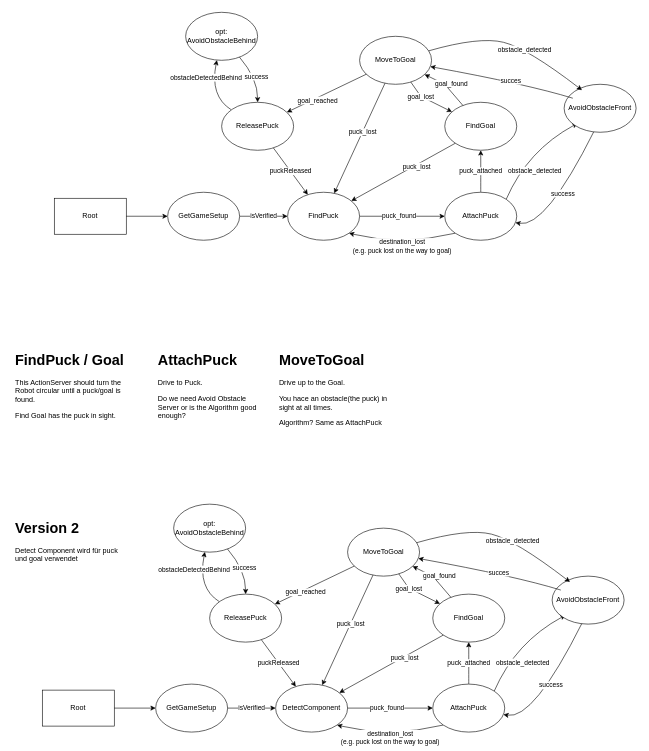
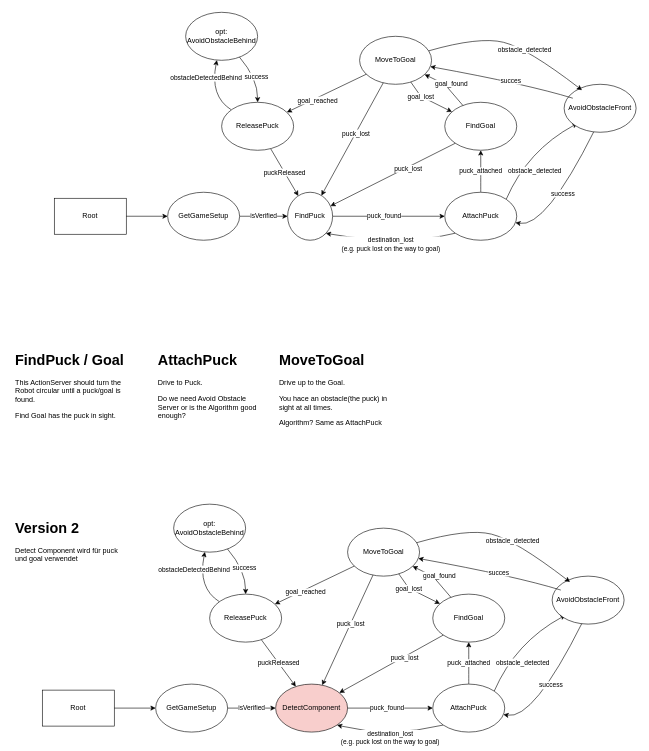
  <mxCell id="0" />
  <mxCell id="1" parent="0" />
  <mxCell id="2" value="Root" style="rounded=0;whiteSpace=wrap;html=1;" parent="1" vertex="1"><mxGeometry x="90" y="330" width="120" height="60" as="geometry" /></mxCell>
  <mxCell id="3" value="isVerified" style="rounded=0;orthogonalLoop=1;jettySize=auto;html=1;verticalAlign=middle;labelPosition=center;verticalLabelPosition=middle;align=center;" parent="1" source="4" target="6" edge="1"><mxGeometry relative="1" as="geometry" /></mxCell>
  <mxCell id="4" value="GetGameSetup" style="ellipse;whiteSpace=wrap;html=1;" parent="1" vertex="1"><mxGeometry x="279" y="320" width="120" height="80" as="geometry" /></mxCell>
  <mxCell id="5" value="&lt;div&gt;puck_found&lt;/div&gt;" style="orthogonalLoop=1;jettySize=auto;html=1;verticalAlign=middle;horizontal=1;labelPosition=center;verticalLabelPosition=middle;align=center;rounded=0;" parent="1" source="6" target="15" edge="1"><mxGeometry x="-0.077" relative="1" as="geometry"><mxPoint as="offset" /></mxGeometry></mxCell>
- <mxCell id="6" value="FindPuck" style="ellipse;whiteSpace=wrap;html=1;" parent="1" vertex="1"><mxGeometry x="479" y="320" width="120" height="80" as="geometry" /></mxCell>
+ <mxCell id="6" value="FindPuck" style="ellipse;whiteSpace=wrap;html=1;" parent="1" vertex="1"><mxGeometry x="479" y="320" width="75" height="80" as="geometry" /></mxCell>
  <mxCell id="7" value="puckReleased" style="rounded=0;orthogonalLoop=1;jettySize=auto;html=1;" parent="1" source="9" target="6" edge="1"><mxGeometry relative="1" as="geometry"><mxPoint x="497" y="332" as="targetPoint" /></mxGeometry></mxCell>
  <mxCell id="8" value="obstacleDetectedBehind" style="edgeStyle=none;curved=1;orthogonalLoop=1;jettySize=auto;html=1;" parent="1" source="9" target="11" edge="1"><mxGeometry x="0.383" y="12" relative="1" as="geometry"><Array as="points"><mxPoint x="349" y="160" /></Array><mxPoint as="offset" /></mxGeometry></mxCell>
  <mxCell id="9" value="ReleasePuck" style="ellipse;whiteSpace=wrap;html=1;" parent="1" vertex="1"><mxGeometry x="369" y="170" width="120" height="80" as="geometry" /></mxCell>
  <mxCell id="10" value="success" style="edgeStyle=none;curved=1;orthogonalLoop=1;jettySize=auto;html=1;" parent="1" source="11" target="9" edge="1"><mxGeometry relative="1" as="geometry"><mxPoint x="484" y="190" as="targetPoint" /><Array as="points"><mxPoint x="429" y="130" /></Array></mxGeometry></mxCell>
  <mxCell id="11" value="opt: AvoidObstacleBehind" style="ellipse;whiteSpace=wrap;html=1;" parent="1" vertex="1"><mxGeometry x="309" y="20" width="120" height="80" as="geometry" /></mxCell>
  <mxCell id="12" value="obstacle_detected" style="edgeStyle=none;orthogonalLoop=1;jettySize=auto;html=1;curved=1;exitX=1;exitY=0;exitDx=0;exitDy=0;" parent="1" source="15" edge="1"><mxGeometry x="-0.313" y="-24" relative="1" as="geometry"><mxPoint x="962.324" y="205.133" as="targetPoint" /><Array as="points"><mxPoint x="879" y="250" /></Array><mxPoint as="offset" /></mxGeometry></mxCell>
  <mxCell id="13" value="puck_attached" style="edgeStyle=none;curved=1;orthogonalLoop=1;jettySize=auto;html=1;entryX=0.5;entryY=1;entryDx=0;entryDy=0;" parent="1" source="15" target="18" edge="1"><mxGeometry relative="1" as="geometry"><mxPoint x="809" y="260" as="targetPoint" /></mxGeometry></mxCell>
  <mxCell id="14" value="&lt;div&gt;destination_lost&lt;/div&gt;(e.g. puck lost on the way to goal)" style="edgeStyle=none;curved=1;orthogonalLoop=1;jettySize=auto;html=1;exitX=0;exitY=1;exitDx=0;exitDy=0;entryX=1;entryY=1;entryDx=0;entryDy=0;" parent="1" source="15" target="6" edge="1"><mxGeometry relative="1" as="geometry"><Array as="points"><mxPoint x="669" y="410" /></Array></mxGeometry></mxCell>
  <mxCell id="15" value="AttachPuck" style="ellipse;whiteSpace=wrap;html=1;" parent="1" vertex="1"><mxGeometry x="741" y="320" width="120" height="80" as="geometry" /></mxCell>
  <mxCell id="16" value="&lt;div&gt;success&lt;/div&gt;" style="edgeStyle=none;curved=1;orthogonalLoop=1;jettySize=auto;html=1;" parent="1" target="15" edge="1"><mxGeometry relative="1" as="geometry"><mxPoint x="990.026" y="217.947" as="sourcePoint" /><Array as="points"><mxPoint x="909" y="380" /></Array></mxGeometry></mxCell>
  <mxCell id="17" value="AvoidObstacleFront" style="ellipse;whiteSpace=wrap;html=1;" parent="1" vertex="1"><mxGeometry x="940" y="140" width="120" height="80" as="geometry" /></mxCell>
  <mxCell id="18" value="FindGoal" style="ellipse;whiteSpace=wrap;html=1;" parent="1" vertex="1"><mxGeometry x="741" y="170" width="120" height="80" as="geometry" /></mxCell>
  <mxCell id="19" value="" style="endArrow=classic;html=1;rounded=0;exitX=0;exitY=1;exitDx=0;exitDy=0;" parent="1" source="18" target="6" edge="1"><mxGeometry width="50" height="50" relative="1" as="geometry"><mxPoint x="559" y="380" as="sourcePoint" /><mxPoint x="609" y="330" as="targetPoint" /></mxGeometry></mxCell>
  <mxCell id="20" value="puck_lost" style="edgeLabel;html=1;align=center;verticalAlign=middle;resizable=0;points=[];" parent="19" vertex="1" connectable="0"><mxGeometry x="-0.23" y="2" relative="1" as="geometry"><mxPoint as="offset" /></mxGeometry></mxCell>
  <mxCell id="21" value="MoveToGoal" style="ellipse;whiteSpace=wrap;html=1;" parent="1" vertex="1"><mxGeometry x="599" y="60" width="120" height="80" as="geometry" /></mxCell>
  <mxCell id="22" value="" style="endArrow=classic;html=1;rounded=0;" parent="1" source="18" target="21" edge="1"><mxGeometry width="50" height="50" relative="1" as="geometry"><mxPoint x="559" y="380" as="sourcePoint" /><mxPoint x="609" y="330" as="targetPoint" /><Array as="points"><mxPoint x="741" y="140" /></Array></mxGeometry></mxCell>
  <mxCell id="23" value="&lt;div&gt;goal_found&lt;/div&gt;" style="edgeLabel;html=1;align=center;verticalAlign=middle;resizable=0;points=[];" parent="22" vertex="1" connectable="0"><mxGeometry x="-0.221" y="-2" relative="1" as="geometry"><mxPoint y="-10" as="offset" /></mxGeometry></mxCell>
  <mxCell id="24" value="" style="endArrow=classic;html=1;rounded=0;" parent="1" source="21" target="6" edge="1"><mxGeometry width="50" height="50" relative="1" as="geometry"><mxPoint x="559" y="380" as="sourcePoint" /><mxPoint x="609" y="330" as="targetPoint" /></mxGeometry></mxCell>
  <mxCell id="25" value="&lt;div&gt;puck_lost&lt;/div&gt;" style="edgeLabel;html=1;align=center;verticalAlign=middle;resizable=0;points=[];" parent="24" vertex="1" connectable="0"><mxGeometry x="-0.106" relative="1" as="geometry"><mxPoint as="offset" /></mxGeometry></mxCell>
  <mxCell id="26" value="" style="endArrow=classic;html=1;rounded=0;" parent="1" source="21" target="9" edge="1"><mxGeometry width="50" height="50" relative="1" as="geometry"><mxPoint x="559" y="330" as="sourcePoint" /><mxPoint x="552.869" y="105.246" as="targetPoint" /></mxGeometry></mxCell>
  <mxCell id="27" value="&lt;div&gt;goal_reached&lt;/div&gt;" style="edgeLabel;html=1;align=center;verticalAlign=middle;resizable=0;points=[];" parent="26" vertex="1" connectable="0"><mxGeometry x="-0.406" y="3" relative="1" as="geometry"><mxPoint x="-43" y="22" as="offset" /></mxGeometry></mxCell>
  <mxCell id="28" value="" style="endArrow=classic;html=1;rounded=0;" parent="1" source="21" target="18" edge="1"><mxGeometry width="50" height="50" relative="1" as="geometry"><mxPoint x="559" y="330" as="sourcePoint" /><mxPoint x="609" y="280" as="targetPoint" /><Array as="points"><mxPoint x="701" y="160" /></Array></mxGeometry></mxCell>
  <mxCell id="29" value="&lt;div&gt;goal_lost&lt;/div&gt;" style="edgeLabel;html=1;align=center;verticalAlign=middle;resizable=0;points=[];" parent="28" vertex="1" connectable="0"><mxGeometry x="0.094" y="-3" relative="1" as="geometry"><mxPoint x="-16" y="-11" as="offset" /></mxGeometry></mxCell>
  <mxCell id="30" value="" style="curved=1;endArrow=classic;html=1;rounded=0;" parent="1" source="21" edge="1"><mxGeometry width="50" height="50" relative="1" as="geometry"><mxPoint x="849" y="100" as="sourcePoint" /><mxPoint x="969.704" y="149.772" as="targetPoint" /><Array as="points"><mxPoint x="799" y="60" /><mxPoint x="879" y="80" /></Array></mxGeometry></mxCell>
  <mxCell id="31" value="obstacle_detected" style="edgeLabel;html=1;align=center;verticalAlign=middle;resizable=0;points=[];" parent="30" vertex="1" connectable="0"><mxGeometry x="0.164" y="-3" relative="1" as="geometry"><mxPoint as="offset" /></mxGeometry></mxCell>
  <mxCell id="32" value="" style="curved=1;endArrow=classic;html=1;rounded=0;" parent="1" target="21" edge="1"><mxGeometry width="50" height="50" relative="1" as="geometry"><mxPoint x="954.522" y="163.238" as="sourcePoint" /><mxPoint x="869" y="100" as="targetPoint" /><Array as="points"><mxPoint x="879" y="140" /></Array></mxGeometry></mxCell>
  <mxCell id="33" value="&lt;div&gt;succes&lt;/div&gt;" style="edgeLabel;html=1;align=center;verticalAlign=middle;resizable=0;points=[];" parent="32" vertex="1" connectable="0"><mxGeometry x="-0.105" y="-1" relative="1" as="geometry"><mxPoint x="1" as="offset" /></mxGeometry></mxCell>
  <mxCell id="34" value="&lt;h1&gt;FindPuck / Goal&lt;br&gt;&lt;/h1&gt;&lt;p&gt;This ActionServer should turn the Robot circular until a puck/goal is found.&lt;/p&gt;&lt;p&gt;Find Goal has the puck in sight.&lt;br&gt;&lt;/p&gt;" style="text;html=1;strokeColor=none;fillColor=none;spacing=5;spacingTop=-20;whiteSpace=wrap;overflow=hidden;rounded=0;" parent="1" vertex="1"><mxGeometry x="20" y="580" width="190" height="120" as="geometry" /></mxCell>
  <mxCell id="35" value="&lt;h1&gt;AttachPuck&lt;/h1&gt;&lt;p&gt;Drive to Puck.&lt;/p&gt;&lt;p&gt;Do we need Avoid Obstacle Server or is the Algorithm good enough?&lt;br&gt;&lt;/p&gt;" style="text;html=1;strokeColor=none;fillColor=none;spacing=5;spacingTop=-20;whiteSpace=wrap;overflow=hidden;rounded=0;" parent="1" vertex="1"><mxGeometry x="258" y="580" width="190" height="120" as="geometry" /></mxCell>
  <mxCell id="36" value="&lt;h1&gt;MoveToGoal&lt;/h1&gt;&lt;p&gt;Drive up to the Goal.&lt;/p&gt;&lt;p&gt;You hace an obstacle(the puck) in sight at all times.&lt;/p&gt;&lt;p&gt;Algorithm? Same as AttachPuck&lt;br&gt;&lt;/p&gt;" style="text;html=1;strokeColor=none;fillColor=none;spacing=5;spacingTop=-20;whiteSpace=wrap;overflow=hidden;rounded=0;" parent="1" vertex="1"><mxGeometry x="460" y="580" width="190" height="140" as="geometry" /></mxCell>
  <mxCell id="37" value="" style="endArrow=classic;html=1;rounded=0;" parent="1" source="2" target="4" edge="1"><mxGeometry width="50" height="50" relative="1" as="geometry"><mxPoint x="460" y="320" as="sourcePoint" /><mxPoint x="510" y="270" as="targetPoint" /></mxGeometry></mxCell>
  <mxCell id="38" value="Root" style="rounded=0;whiteSpace=wrap;html=1;" vertex="1" parent="1"><mxGeometry x="70" y="1150" width="120" height="60" as="geometry" /></mxCell>
  <mxCell id="39" value="isVerified" style="rounded=0;orthogonalLoop=1;jettySize=auto;html=1;verticalAlign=middle;labelPosition=center;verticalLabelPosition=middle;align=center;" edge="1" source="40" target="42" parent="1"><mxGeometry relative="1" as="geometry" /></mxCell>
  <mxCell id="40" value="GetGameSetup" style="ellipse;whiteSpace=wrap;html=1;" vertex="1" parent="1"><mxGeometry x="259" y="1140" width="120" height="80" as="geometry" /></mxCell>
  <mxCell id="41" value="&lt;div&gt;puck_found&lt;/div&gt;" style="orthogonalLoop=1;jettySize=auto;html=1;verticalAlign=middle;horizontal=1;labelPosition=center;verticalLabelPosition=middle;align=center;rounded=0;" edge="1" source="42" target="51" parent="1"><mxGeometry x="-0.077" relative="1" as="geometry"><mxPoint as="offset" /></mxGeometry></mxCell>
- <mxCell id="42" value="DetectComponent" style="ellipse;whiteSpace=wrap;html=1;" vertex="1" parent="1"><mxGeometry x="459" y="1140" width="120" height="80" as="geometry" /></mxCell>
+ <mxCell id="42" value="DetectComponent" style="ellipse;whiteSpace=wrap;html=1;fillColor=#f8cecc;" vertex="1" parent="1"><mxGeometry x="459" y="1140" width="120" height="80" as="geometry" /></mxCell>
  <mxCell id="43" value="puckReleased" style="rounded=0;orthogonalLoop=1;jettySize=auto;html=1;" edge="1" source="45" target="42" parent="1"><mxGeometry relative="1" as="geometry"><mxPoint x="477" y="1152" as="targetPoint" /></mxGeometry></mxCell>
  <mxCell id="44" value="obstacleDetectedBehind" style="edgeStyle=none;curved=1;orthogonalLoop=1;jettySize=auto;html=1;" edge="1" source="45" target="47" parent="1"><mxGeometry x="0.383" y="12" relative="1" as="geometry"><Array as="points"><mxPoint x="329" y="980" /></Array><mxPoint as="offset" /></mxGeometry></mxCell>
  <mxCell id="45" value="ReleasePuck" style="ellipse;whiteSpace=wrap;html=1;" vertex="1" parent="1"><mxGeometry x="349" y="990" width="120" height="80" as="geometry" /></mxCell>
  <mxCell id="46" value="success" style="edgeStyle=none;curved=1;orthogonalLoop=1;jettySize=auto;html=1;" edge="1" source="47" target="45" parent="1"><mxGeometry relative="1" as="geometry"><mxPoint x="464" y="1010" as="targetPoint" /><Array as="points"><mxPoint x="409" y="950" /></Array></mxGeometry></mxCell>
  <mxCell id="47" value="opt: AvoidObstacleBehind" style="ellipse;whiteSpace=wrap;html=1;" vertex="1" parent="1"><mxGeometry x="289" y="840" width="120" height="80" as="geometry" /></mxCell>
  <mxCell id="48" value="obstacle_detected" style="edgeStyle=none;orthogonalLoop=1;jettySize=auto;html=1;curved=1;exitX=1;exitY=0;exitDx=0;exitDy=0;" edge="1" source="51" parent="1"><mxGeometry x="-0.313" y="-24" relative="1" as="geometry"><mxPoint x="942.324" y="1025.133" as="targetPoint" /><Array as="points"><mxPoint x="859" y="1070" /></Array><mxPoint as="offset" /></mxGeometry></mxCell>
  <mxCell id="49" value="puck_attached" style="edgeStyle=none;curved=1;orthogonalLoop=1;jettySize=auto;html=1;entryX=0.5;entryY=1;entryDx=0;entryDy=0;" edge="1" source="51" target="54" parent="1"><mxGeometry relative="1" as="geometry"><mxPoint x="789" y="1080" as="targetPoint" /></mxGeometry></mxCell>
  <mxCell id="50" value="&lt;div&gt;destination_lost&lt;/div&gt;(e.g. puck lost on the way to goal)" style="edgeStyle=none;curved=1;orthogonalLoop=1;jettySize=auto;html=1;exitX=0;exitY=1;exitDx=0;exitDy=0;entryX=1;entryY=1;entryDx=0;entryDy=0;" edge="1" source="51" target="42" parent="1"><mxGeometry relative="1" as="geometry"><Array as="points"><mxPoint x="649" y="1230" /></Array></mxGeometry></mxCell>
  <mxCell id="51" value="AttachPuck" style="ellipse;whiteSpace=wrap;html=1;" vertex="1" parent="1"><mxGeometry x="721" y="1140" width="120" height="80" as="geometry" /></mxCell>
  <mxCell id="52" value="&lt;div&gt;success&lt;/div&gt;" style="edgeStyle=none;curved=1;orthogonalLoop=1;jettySize=auto;html=1;" edge="1" target="51" parent="1"><mxGeometry relative="1" as="geometry"><mxPoint x="970.026" y="1037.947" as="sourcePoint" /><Array as="points"><mxPoint x="889" y="1200" /></Array></mxGeometry></mxCell>
  <mxCell id="53" value="AvoidObstacleFront" style="ellipse;whiteSpace=wrap;html=1;" vertex="1" parent="1"><mxGeometry x="920" y="960" width="120" height="80" as="geometry" /></mxCell>
  <mxCell id="54" value="FindGoal" style="ellipse;whiteSpace=wrap;html=1;" vertex="1" parent="1"><mxGeometry x="721" y="990" width="120" height="80" as="geometry" /></mxCell>
  <mxCell id="55" value="" style="endArrow=classic;html=1;rounded=0;exitX=0;exitY=1;exitDx=0;exitDy=0;" edge="1" source="54" target="42" parent="1"><mxGeometry width="50" height="50" relative="1" as="geometry"><mxPoint x="539" y="1200" as="sourcePoint" /><mxPoint x="589" y="1150" as="targetPoint" /></mxGeometry></mxCell>
  <mxCell id="56" value="puck_lost" style="edgeLabel;html=1;align=center;verticalAlign=middle;resizable=0;points=[];" vertex="1" connectable="0" parent="55"><mxGeometry x="-0.23" y="2" relative="1" as="geometry"><mxPoint as="offset" /></mxGeometry></mxCell>
  <mxCell id="57" value="MoveToGoal" style="ellipse;whiteSpace=wrap;html=1;" vertex="1" parent="1"><mxGeometry x="579" y="880" width="120" height="80" as="geometry" /></mxCell>
  <mxCell id="58" value="" style="endArrow=classic;html=1;rounded=0;" edge="1" source="54" target="57" parent="1"><mxGeometry width="50" height="50" relative="1" as="geometry"><mxPoint x="539" y="1200" as="sourcePoint" /><mxPoint x="589" y="1150" as="targetPoint" /><Array as="points"><mxPoint x="721" y="960" /></Array></mxGeometry></mxCell>
  <mxCell id="59" value="&lt;div&gt;goal_found&lt;/div&gt;" style="edgeLabel;html=1;align=center;verticalAlign=middle;resizable=0;points=[];" vertex="1" connectable="0" parent="58"><mxGeometry x="-0.221" y="-2" relative="1" as="geometry"><mxPoint y="-10" as="offset" /></mxGeometry></mxCell>
  <mxCell id="60" value="" style="endArrow=classic;html=1;rounded=0;" edge="1" source="57" target="42" parent="1"><mxGeometry width="50" height="50" relative="1" as="geometry"><mxPoint x="539" y="1200" as="sourcePoint" /><mxPoint x="589" y="1150" as="targetPoint" /></mxGeometry></mxCell>
  <mxCell id="61" value="&lt;div&gt;puck_lost&lt;/div&gt;" style="edgeLabel;html=1;align=center;verticalAlign=middle;resizable=0;points=[];" vertex="1" connectable="0" parent="60"><mxGeometry x="-0.106" relative="1" as="geometry"><mxPoint as="offset" /></mxGeometry></mxCell>
  <mxCell id="62" value="" style="endArrow=classic;html=1;rounded=0;" edge="1" source="57" target="45" parent="1"><mxGeometry width="50" height="50" relative="1" as="geometry"><mxPoint x="539" y="1150" as="sourcePoint" /><mxPoint x="532.869" y="925.246" as="targetPoint" /></mxGeometry></mxCell>
  <mxCell id="63" value="&lt;div&gt;goal_reached&lt;/div&gt;" style="edgeLabel;html=1;align=center;verticalAlign=middle;resizable=0;points=[];" vertex="1" connectable="0" parent="62"><mxGeometry x="-0.406" y="3" relative="1" as="geometry"><mxPoint x="-43" y="22" as="offset" /></mxGeometry></mxCell>
  <mxCell id="64" value="" style="endArrow=classic;html=1;rounded=0;" edge="1" source="57" target="54" parent="1"><mxGeometry width="50" height="50" relative="1" as="geometry"><mxPoint x="539" y="1150" as="sourcePoint" /><mxPoint x="589" y="1100" as="targetPoint" /><Array as="points"><mxPoint x="681" y="980" /></Array></mxGeometry></mxCell>
  <mxCell id="65" value="&lt;div&gt;goal_lost&lt;/div&gt;" style="edgeLabel;html=1;align=center;verticalAlign=middle;resizable=0;points=[];" vertex="1" connectable="0" parent="64"><mxGeometry x="0.094" y="-3" relative="1" as="geometry"><mxPoint x="-16" y="-11" as="offset" /></mxGeometry></mxCell>
  <mxCell id="66" value="" style="curved=1;endArrow=classic;html=1;rounded=0;" edge="1" source="57" parent="1"><mxGeometry width="50" height="50" relative="1" as="geometry"><mxPoint x="829" y="920" as="sourcePoint" /><mxPoint x="949.704" y="969.772" as="targetPoint" /><Array as="points"><mxPoint x="779" y="880" /><mxPoint x="859" y="900" /></Array></mxGeometry></mxCell>
  <mxCell id="67" value="obstacle_detected" style="edgeLabel;html=1;align=center;verticalAlign=middle;resizable=0;points=[];" vertex="1" connectable="0" parent="66"><mxGeometry x="0.164" y="-3" relative="1" as="geometry"><mxPoint as="offset" /></mxGeometry></mxCell>
  <mxCell id="68" value="" style="curved=1;endArrow=classic;html=1;rounded=0;" edge="1" target="57" parent="1"><mxGeometry width="50" height="50" relative="1" as="geometry"><mxPoint x="934.522" y="983.238" as="sourcePoint" /><mxPoint x="849" y="920" as="targetPoint" /><Array as="points"><mxPoint x="859" y="960" /></Array></mxGeometry></mxCell>
  <mxCell id="69" value="&lt;div&gt;succes&lt;/div&gt;" style="edgeLabel;html=1;align=center;verticalAlign=middle;resizable=0;points=[];" vertex="1" connectable="0" parent="68"><mxGeometry x="-0.105" y="-1" relative="1" as="geometry"><mxPoint x="1" as="offset" /></mxGeometry></mxCell>
  <mxCell id="70" value="" style="endArrow=classic;html=1;rounded=0;" edge="1" source="38" target="40" parent="1"><mxGeometry width="50" height="50" relative="1" as="geometry"><mxPoint x="440" y="1140" as="sourcePoint" /><mxPoint x="490" y="1090" as="targetPoint" /></mxGeometry></mxCell>
  <mxCell id="71" value="&lt;h1&gt;Version 2&lt;br&gt;&lt;/h1&gt;&lt;p&gt;Detect Component wird für puck und goal verwendet&lt;br&gt;&lt;/p&gt;" style="text;html=1;strokeColor=none;fillColor=none;spacing=5;spacingTop=-20;whiteSpace=wrap;overflow=hidden;rounded=0;" vertex="1" parent="1"><mxGeometry x="20" y="860" width="190" height="120" as="geometry" /></mxCell>
